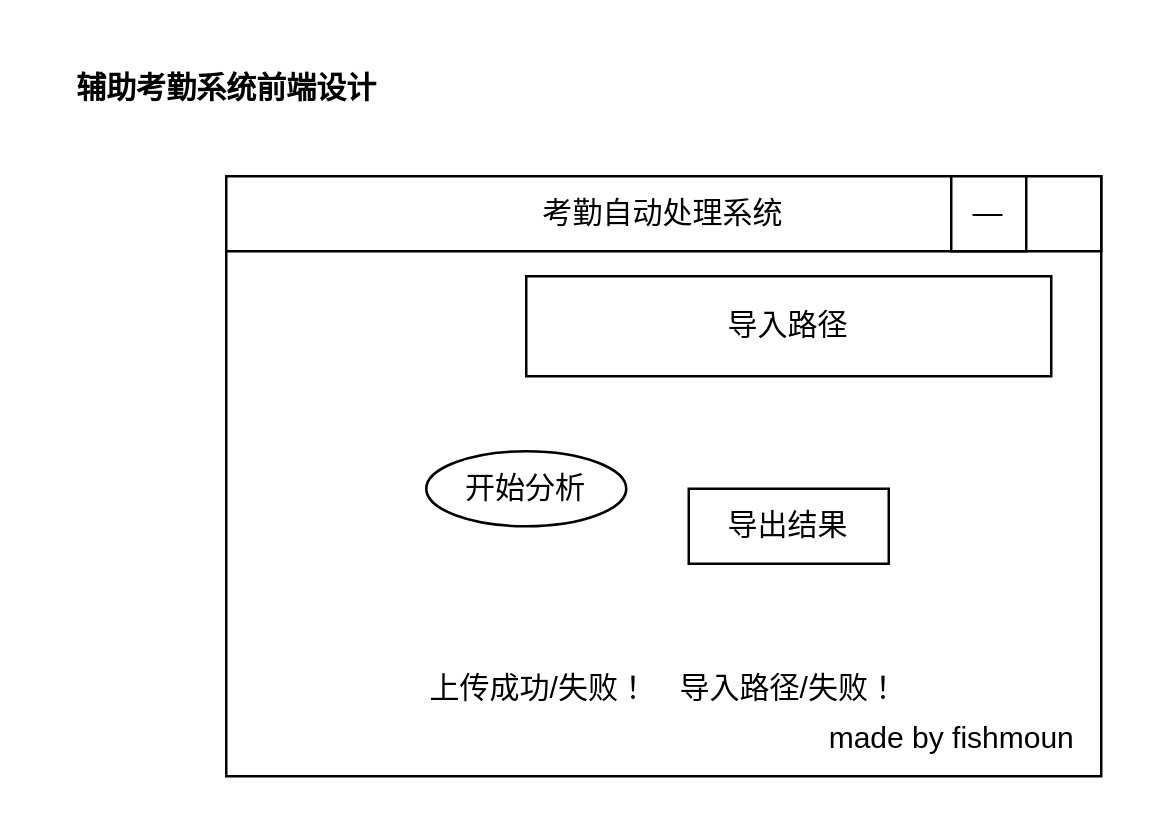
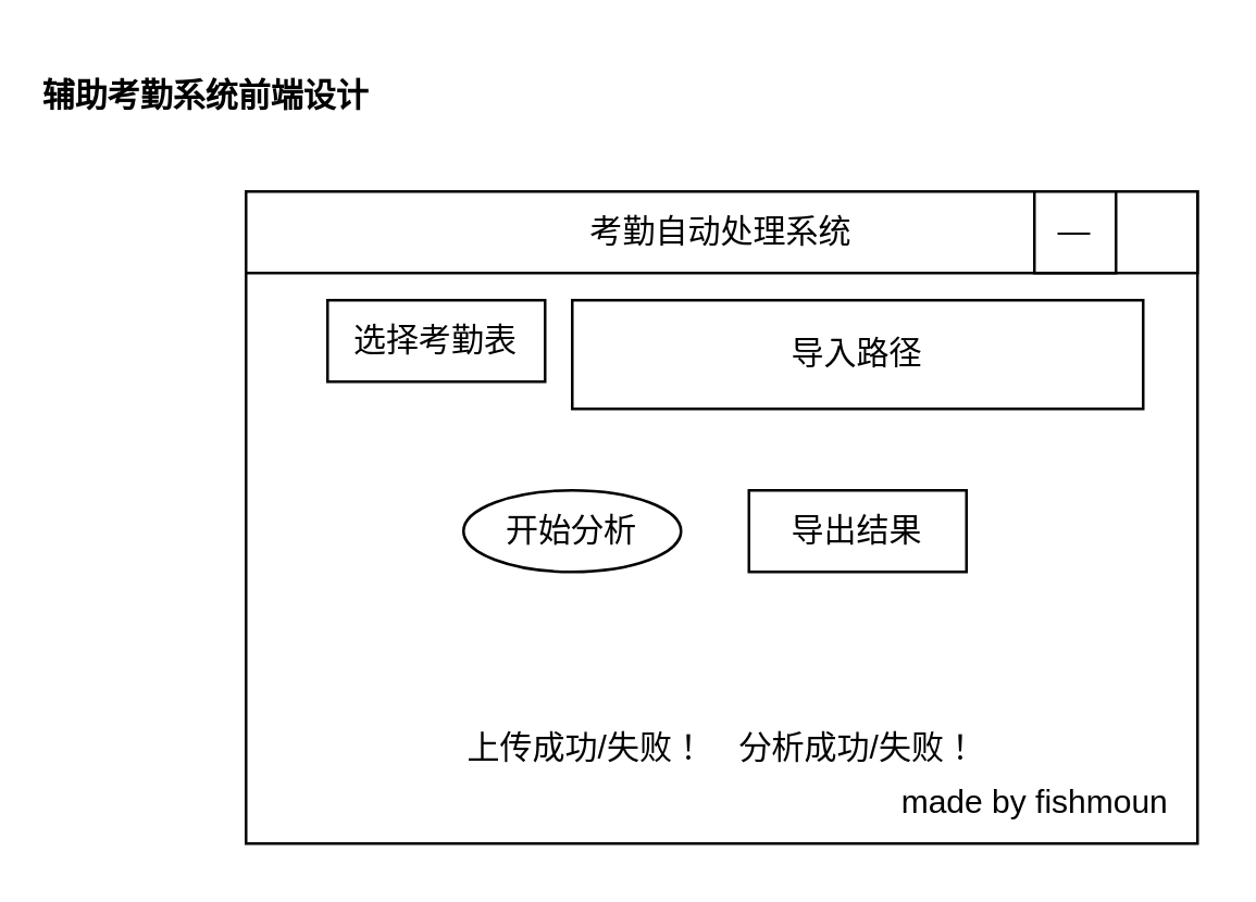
  <mxCell id="0" />
  <mxCell id="1" parent="0" />
  <mxCell id="2" value="" style="rounded=0;whiteSpace=wrap;html=1;" vertex="1" parent="1"><mxGeometry x="90" y="70" width="350" height="240" as="geometry" /></mxCell>
- <mxCell id="3" value="&lt;b&gt;辅助考勤系统前端设计&lt;/b&gt;" style="text;html=1;align=center;verticalAlign=middle;resizable=0;points=[];autosize=1;strokeColor=none;fillColor=none;" vertex="1" parent="1"><mxGeometry x="20" y="20" width="140" height="30" as="geometry" /></mxCell>
+ <mxCell id="3" value="&lt;b&gt;辅助考勤系统前端设计&lt;/b&gt;" style="text;html=1;align=center;verticalAlign=middle;resizable=0;points=[];autosize=1;strokeColor=none;fillColor=none;" vertex="1" parent="1"><mxGeometry x="5" y="20" width="140" height="30" as="geometry" /></mxCell>
  <mxCell id="4" value="考勤自动处理系统" style="rounded=0;whiteSpace=wrap;html=1;" vertex="1" parent="1"><mxGeometry x="90" y="70" width="350" height="30" as="geometry" /></mxCell>
  <mxCell id="5" value="—" style="rounded=0;whiteSpace=wrap;html=1;" vertex="1" parent="1"><mxGeometry x="380" y="70" width="30" height="30" as="geometry" /></mxCell>
  <mxCell id="6" value="made by fishmoun" style="text;html=1;align=center;verticalAlign=middle;resizable=0;points=[];autosize=1;strokeColor=none;fillColor=none;" vertex="1" parent="1"><mxGeometry x="320" y="280" width="120" height="30" as="geometry" /></mxCell>
+ <mxCell id="7" value="选择考勤表" style="rounded=0;whiteSpace=wrap;html=1;" vertex="1" parent="1"><mxGeometry x="120" y="110" width="80" height="30" as="geometry" /></mxCell>
  <mxCell id="8" value="导入路径" style="rounded=0;whiteSpace=wrap;html=1;" vertex="1" parent="1"><mxGeometry x="210" y="110" width="210" height="40" as="geometry" /></mxCell>
  <mxCell id="9" value="开始分析" style="ellipse;whiteSpace=wrap;html=1;" vertex="1" parent="1"><mxGeometry x="170" y="180" width="80" height="30" as="geometry" /></mxCell>
  <mxCell id="10" value="上传成功/失败！" style="text;html=1;align=center;verticalAlign=middle;resizable=0;points=[];autosize=1;strokeColor=none;fillColor=none;" vertex="1" parent="1"><mxGeometry x="160" y="260" width="110" height="30" as="geometry" /></mxCell>
- <mxCell id="11" value="导出结果" style="rounded=0;whiteSpace=wrap;html=1;" vertex="1" parent="1"><mxGeometry x="275" y="195" width="80" height="30" as="geometry" /></mxCell>
- <mxCell id="12" value="导入路径/失败！" style="text;html=1;align=center;verticalAlign=middle;resizable=0;points=[];autosize=1;strokeColor=none;fillColor=none;" vertex="1" parent="1"><mxGeometry x="260" y="260" width="110" height="30" as="geometry" /></mxCell>
+ <mxCell id="11" value="导出结果" style="rounded=0;whiteSpace=wrap;html=1;" vertex="1" parent="1"><mxGeometry x="275" y="180" width="80" height="30" as="geometry" /></mxCell>
+ <mxCell id="12" value="分析成功/失败！" style="text;html=1;align=center;verticalAlign=middle;resizable=0;points=[];autosize=1;strokeColor=none;fillColor=none;" vertex="1" parent="1"><mxGeometry x="260" y="260" width="110" height="30" as="geometry" /></mxCell>
